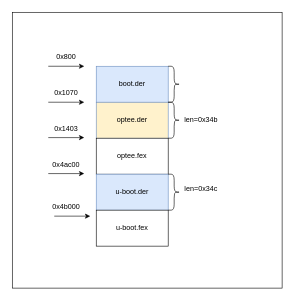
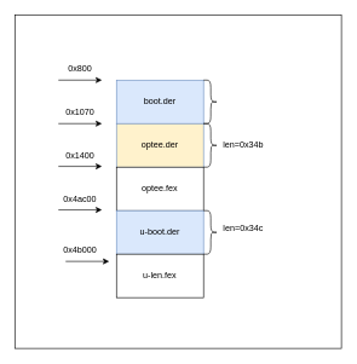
  <mxCell id="0" />
  <mxCell id="1" parent="0" />
  <mxCell id="2" value="" style="rounded=0;whiteSpace=wrap;html=1;" vertex="1" parent="1"><mxGeometry x="20" y="20" width="450" height="460" as="geometry" /></mxCell>
  <mxCell id="3" value="boot.der" style="rounded=0;whiteSpace=wrap;html=1;fillColor=#dae8fc;strokeColor=#6c8ebf;" vertex="1" parent="1"><mxGeometry x="160" y="110" width="120" height="60" as="geometry" /></mxCell>
  <mxCell id="4" value="optee.der" style="rounded=0;whiteSpace=wrap;html=1;fillColor=#fff2cc;strokeColor=#6c8ebf;" vertex="1" parent="1"><mxGeometry x="160" y="170" width="120" height="60" as="geometry" /></mxCell>
  <mxCell id="5" value="optee.fex" style="rounded=0;whiteSpace=wrap;html=1;" vertex="1" parent="1"><mxGeometry x="160" y="230" width="120" height="60" as="geometry" /></mxCell>
  <mxCell id="6" value="u-boot.der" style="rounded=0;whiteSpace=wrap;html=1;fillColor=#dae8fc;strokeColor=#6c8ebf;" vertex="1" parent="1"><mxGeometry x="160" y="290" width="120" height="60" as="geometry" /></mxCell>
- <mxCell id="7" value="u-boot.fex" style="rounded=0;whiteSpace=wrap;html=1;" vertex="1" parent="1"><mxGeometry x="160" y="350" width="120" height="60" as="geometry" /></mxCell>
+ <mxCell id="7" value="u-len.fex" style="rounded=0;whiteSpace=wrap;html=1;" vertex="1" parent="1"><mxGeometry x="160" y="350" width="120" height="60" as="geometry" /></mxCell>
  <mxCell id="8" value="" style="endArrow=classic;html=1;rounded=0;" edge="1" parent="1"><mxGeometry width="50" height="50" relative="1" as="geometry"><mxPoint x="80" y="110" as="sourcePoint" /><mxPoint x="140" y="110" as="targetPoint" /></mxGeometry></mxCell>
  <mxCell id="9" value="" style="endArrow=classic;html=1;rounded=0;" edge="1" parent="1"><mxGeometry width="50" height="50" relative="1" as="geometry"><mxPoint x="80" y="170" as="sourcePoint" /><mxPoint x="140" y="170" as="targetPoint" /></mxGeometry></mxCell>
  <mxCell id="10" value="" style="endArrow=classic;html=1;rounded=0;" edge="1" parent="1"><mxGeometry width="50" height="50" relative="1" as="geometry"><mxPoint x="80" y="229" as="sourcePoint" /><mxPoint x="140" y="229" as="targetPoint" /></mxGeometry></mxCell>
  <mxCell id="11" value="" style="endArrow=classic;html=1;rounded=0;" edge="1" parent="1"><mxGeometry width="50" height="50" relative="1" as="geometry"><mxPoint x="80" y="289" as="sourcePoint" /><mxPoint x="140" y="289" as="targetPoint" /></mxGeometry></mxCell>
  <mxCell id="12" value="" style="endArrow=classic;html=1;rounded=0;" edge="1" parent="1"><mxGeometry width="50" height="50" relative="1" as="geometry"><mxPoint x="90" y="360" as="sourcePoint" /><mxPoint x="150" y="360" as="targetPoint" /></mxGeometry></mxCell>
  <mxCell id="13" value="0x800" style="text;html=1;strokeColor=none;fillColor=none;align=center;verticalAlign=middle;whiteSpace=wrap;rounded=0;" vertex="1" parent="1"><mxGeometry x="80" y="80" width="60" height="30" as="geometry" /></mxCell>
  <mxCell id="14" value="0x1070" style="text;html=1;strokeColor=none;fillColor=none;align=center;verticalAlign=middle;whiteSpace=wrap;rounded=0;" vertex="1" parent="1"><mxGeometry x="80" y="140" width="60" height="30" as="geometry" /></mxCell>
- <mxCell id="15" value="0x1403" style="text;html=1;strokeColor=none;fillColor=none;align=center;verticalAlign=middle;whiteSpace=wrap;rounded=0;" vertex="1" parent="1"><mxGeometry x="80" y="200" width="60" height="30" as="geometry" /></mxCell>
+ <mxCell id="15" value="0x1400" style="text;html=1;strokeColor=none;fillColor=none;align=center;verticalAlign=middle;whiteSpace=wrap;rounded=0;" vertex="1" parent="1"><mxGeometry x="80" y="200" width="60" height="30" as="geometry" /></mxCell>
  <mxCell id="16" value="0x4ac00" style="text;html=1;strokeColor=none;fillColor=none;align=center;verticalAlign=middle;whiteSpace=wrap;rounded=0;" vertex="1" parent="1"><mxGeometry x="80" y="260" width="60" height="30" as="geometry" /></mxCell>
  <mxCell id="17" value="0x4b000" style="text;html=1;strokeColor=none;fillColor=none;align=center;verticalAlign=middle;whiteSpace=wrap;rounded=0;" vertex="1" parent="1"><mxGeometry x="80" y="330" width="60" height="30" as="geometry" /></mxCell>
  <mxCell id="18" value="" style="shape=curlyBracket;whiteSpace=wrap;html=1;rounded=1;flipH=1;labelPosition=right;verticalLabelPosition=middle;align=left;verticalAlign=middle;size=0.5;" vertex="1" parent="1"><mxGeometry x="280" y="110" width="20" height="60" as="geometry" /></mxCell>
  <mxCell id="19" value="" style="shape=curlyBracket;whiteSpace=wrap;html=1;rounded=1;flipH=1;labelPosition=right;verticalLabelPosition=middle;align=left;verticalAlign=middle;size=0.5;" vertex="1" parent="1"><mxGeometry x="280" y="170" width="20" height="60" as="geometry" /></mxCell>
  <mxCell id="20" value="" style="shape=curlyBracket;whiteSpace=wrap;html=1;rounded=1;flipH=1;labelPosition=right;verticalLabelPosition=middle;align=left;verticalAlign=middle;size=0.5;" vertex="1" parent="1"><mxGeometry x="280" y="290" width="20" height="60" as="geometry" /></mxCell>
  <mxCell id="21" value="len=0x34b" style="text;html=1;strokeColor=none;fillColor=none;align=center;verticalAlign=middle;whiteSpace=wrap;rounded=0;" vertex="1" parent="1"><mxGeometry x="305" y="185" width="60" height="30" as="geometry" /></mxCell>
  <mxCell id="22" value="len=0x34c" style="text;html=1;strokeColor=none;fillColor=none;align=center;verticalAlign=middle;whiteSpace=wrap;rounded=0;" vertex="1" parent="1"><mxGeometry x="305" y="300" width="60" height="30" as="geometry" /></mxCell>
